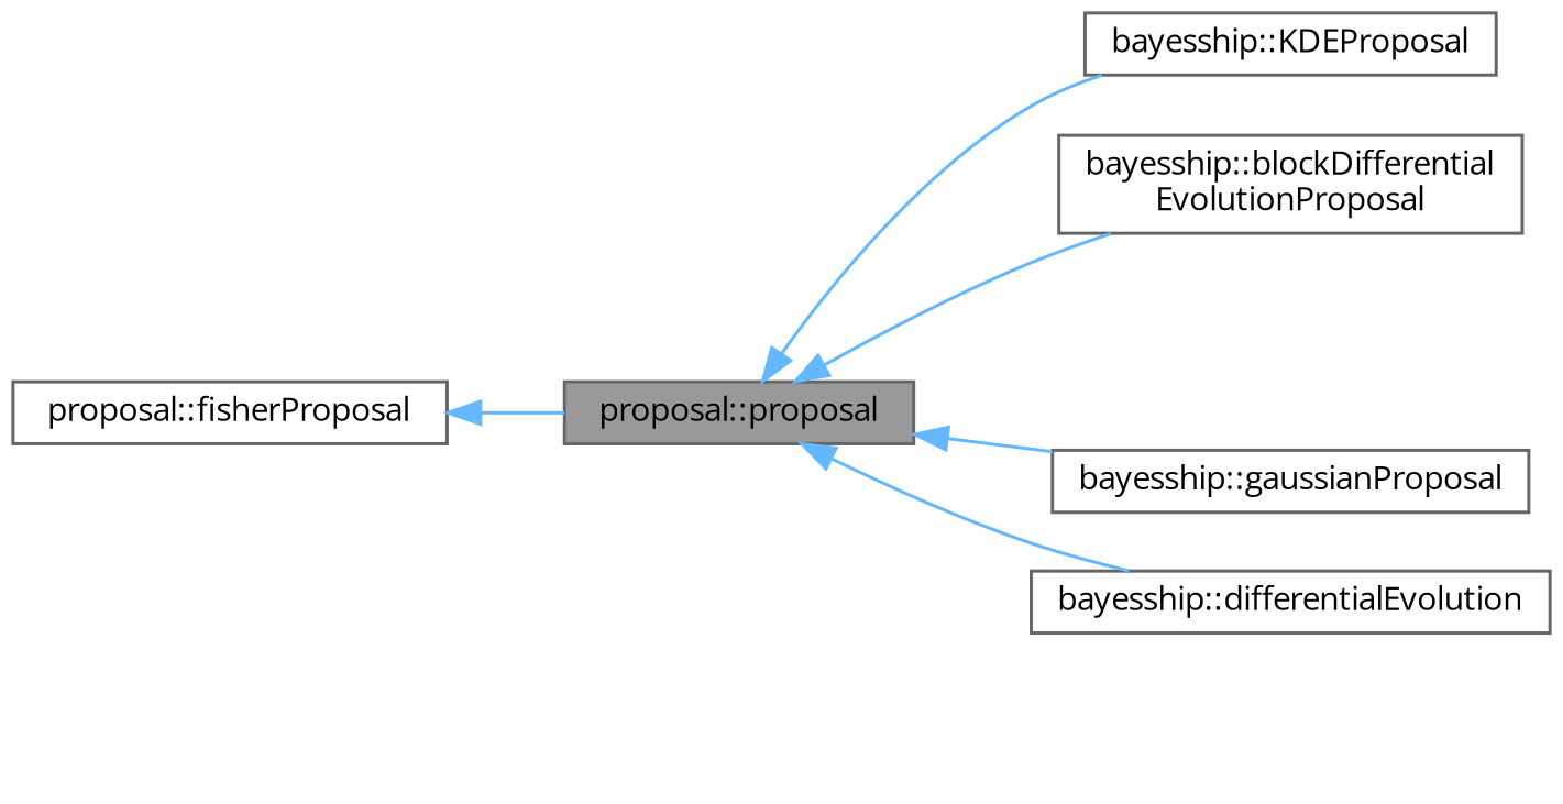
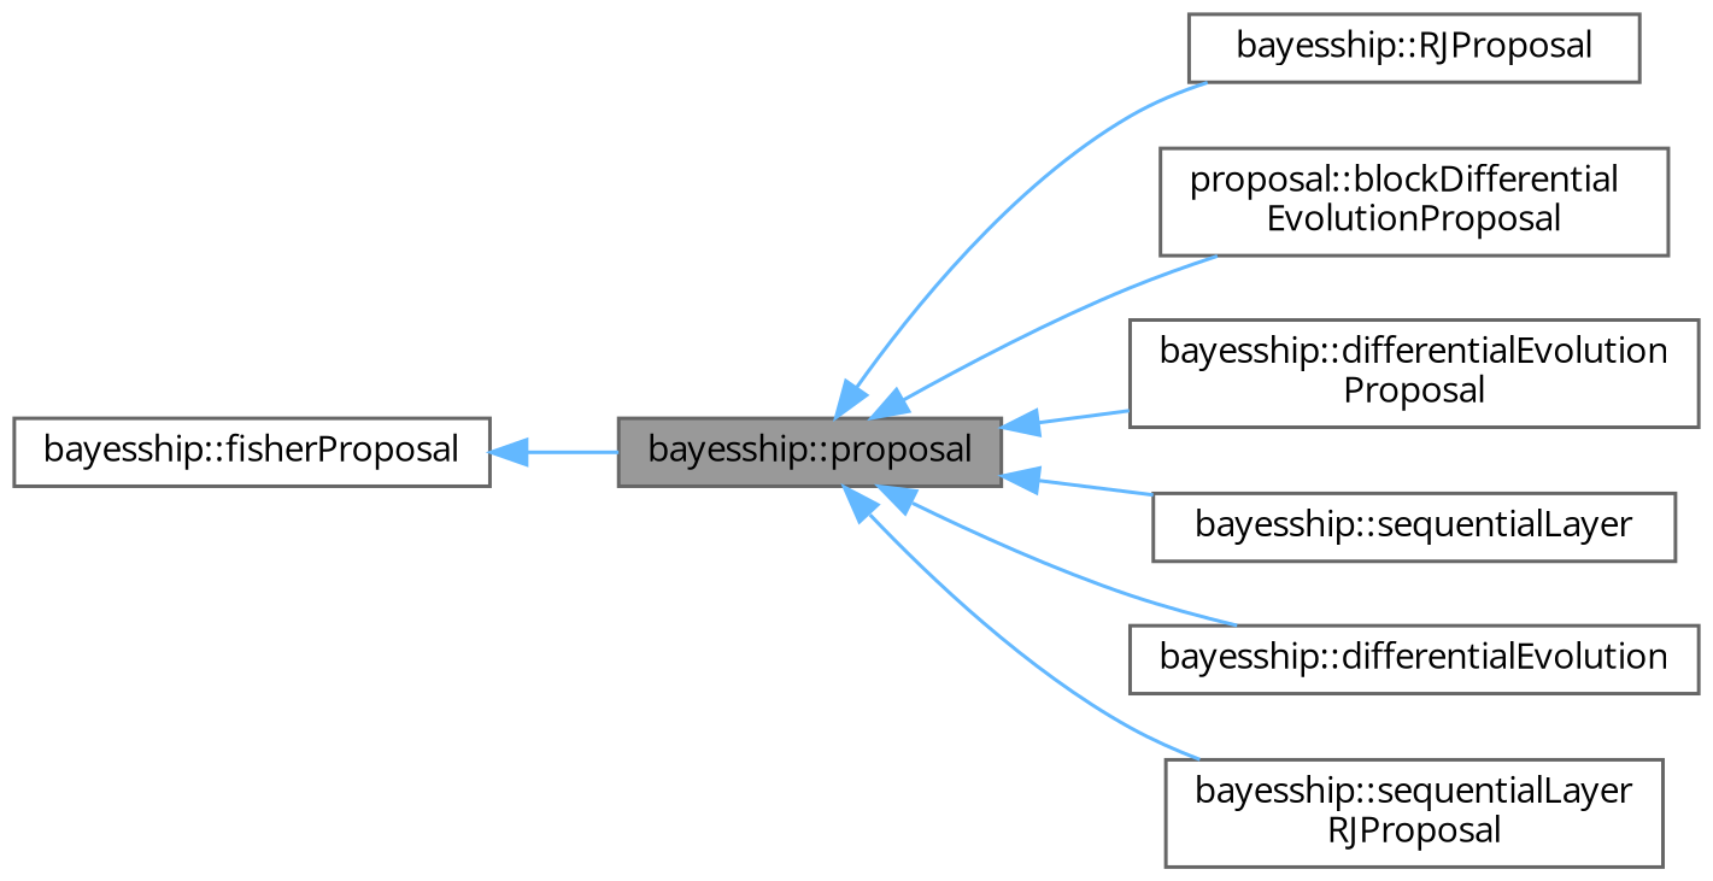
  digraph {
    fontname="Open Sans"
    rankdir=LR
    node [color=gray40 fillcolor=white fontname="Open Sans" fontsize=10 shape=box style=filled]
    edge [color=steelblue1 dir=back fontname="Open Sans" fontsize=10 labelfontname=Helvetica labelfontsize=10 style=solid]
-   n1 [fillcolor=grey60 fontcolor=black height=0.2 label="proposal::proposal" width=0.4]
-   n2 [height=0.2 label="bayesship::KDEProposal" width=0.4]
-   n3 [height=0.2 label="bayesship::blockDifferential\lEvolutionProposal" width=0.4]
-   n5 [height=0.2 label="bayesship::gaussianProposal" width=0.4]
+   n1 [fillcolor=grey60 fontcolor=black height=0.2 label="bayesship::proposal" width=0.4]
+   n2 [height=0.2 label="bayesship::RJProposal" width=0.4]
+   n3 [height=0.2 label="proposal::blockDifferential\lEvolutionProposal" width=0.4]
+   n4 [height=0.2 label="bayesship::differentialEvolution\lProposal" width=0.4]
+   n5 [height=0.2 label="bayesship::sequentialLayer" width=0.4]
    n6 [height=0.2 label="bayesship::differentialEvolution" width=0.4]
-   n8 [height=0.2 label="proposal::fisherProposal" width=0.4]
+   n7 [height=0.2 label="bayesship::sequentialLayer\lRJProposal" width=0.4]
+   n8 [height=0.2 label="bayesship::fisherProposal" width=0.4]
    n1 -> n2
    n1 -> n3
+   n1 -> n4
    n1 -> n5
    n1 -> n6
+   n1 -> n7
    n8 -> n1
  }
